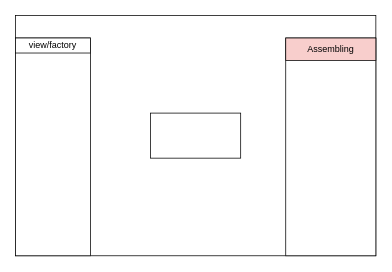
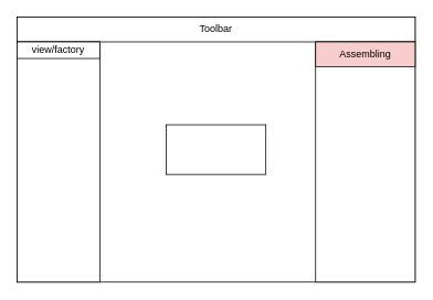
  <mxCell id="0" />
  <mxCell id="1" parent="0" />
  <mxCell id="2" value="" style="rounded=0;whiteSpace=wrap;html=1;" parent="1" vertex="1"><mxGeometry x="20" y="20" width="480" height="320" as="geometry" /></mxCell>
+ <mxCell id="3" value="Toolbar" style="rounded=0;whiteSpace=wrap;html=1;" parent="1" vertex="1"><mxGeometry x="20" y="20" width="480" height="30" as="geometry" /></mxCell>
  <mxCell id="4" value="" style="rounded=0;whiteSpace=wrap;html=1;" parent="1" vertex="1"><mxGeometry x="20" y="50" width="100" height="290" as="geometry" /></mxCell>
  <mxCell id="5" value="view/factory" style="rounded=0;whiteSpace=wrap;html=1;" parent="1" vertex="1"><mxGeometry x="20" y="50" width="100" height="20" as="geometry" /></mxCell>
  <mxCell id="6" value="" style="rounded=0;whiteSpace=wrap;html=1;" parent="1" vertex="1"><mxGeometry x="380" y="50" width="120" height="290" as="geometry" /></mxCell>
  <mxCell id="7" value="" style="rounded=0;whiteSpace=wrap;html=1;" parent="1" vertex="1"><mxGeometry x="200" y="150" width="120" height="60" as="geometry" /></mxCell>
  <mxCell id="8" value="Assembling" style="rounded=0;whiteSpace=wrap;html=1;fillColor=#f8cecc;" vertex="1" parent="1"><mxGeometry x="380" y="50" width="120" height="30" as="geometry" /></mxCell>
